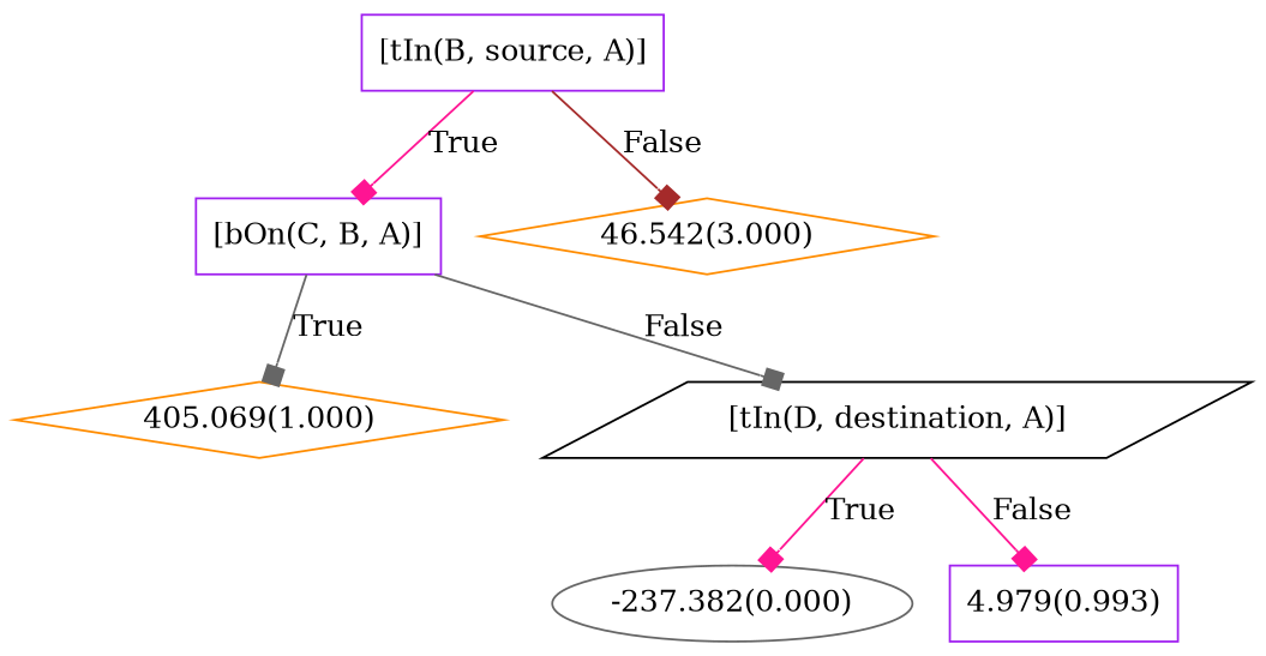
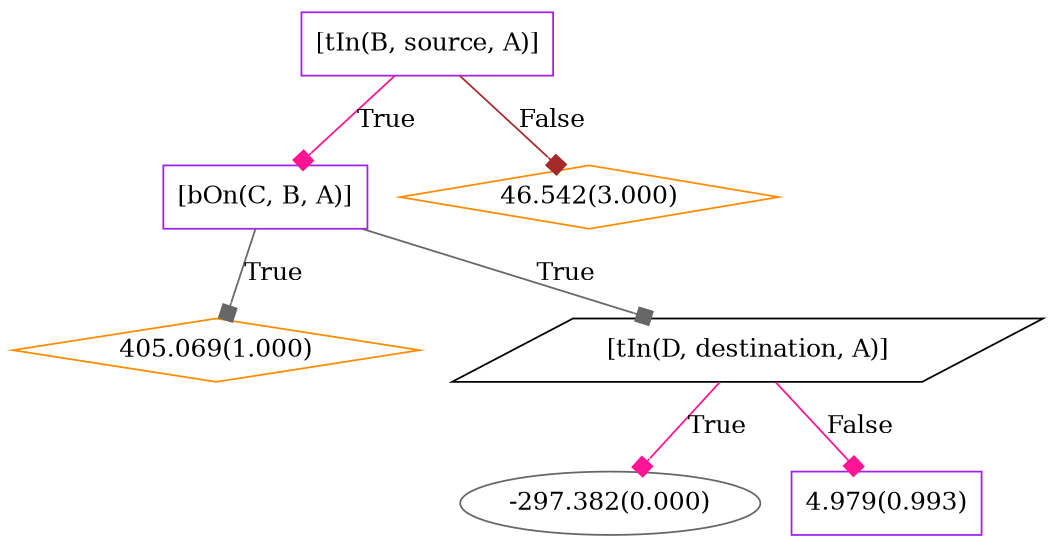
  digraph {
    node [color=purple shape=box]
    edge [arrowhead=box color=deeppink]
    n1 [label="[tIn(B, source, A)]"]
    n2 [label="[bOn(C, B, A)]"]
    n3 [color=darkorange label="46.542(3.000)" shape=diamond]
    n4 [color=darkorange label="405.069(1.000)" shape=diamond]
    n5 [color=black label="[tIn(D, destination, A)]" shape=parallelogram]
-   n6 [color=gray40 label="-237.382(0.000)" shape=ellipse]
+   n6 [color=gray40 label="-297.382(0.000)" shape=ellipse]
    n7 [label="4.979(0.993)"]
    n1 -> n2 [label=True]
    n1 -> n3 [color=brown label=False]
    n2 -> n4 [color=gray40 label=True]
-   n2 -> n5 [color=gray40 label=False]
+   n2 -> n5 [color=gray40 label=True]
    n5 -> n6 [label=True]
    n5 -> n7 [label=False]
  }
